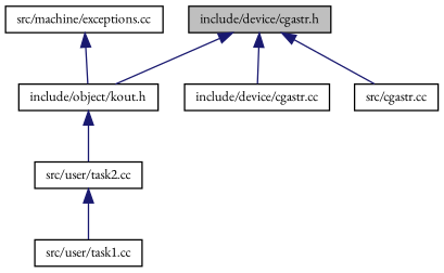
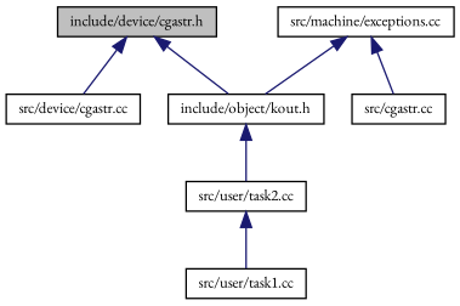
  digraph {
    fontname="EB Garamond"
    node [color=black fontname="EB Garamond" fontsize=10 shape=record]
    edge [color=midnightblue dir=back fontname="EB Garamond" fontsize=10 labelfontname=Helvetica labelfontsize=10 style=solid]
    n1 [fillcolor=grey75 fontcolor=black height=0.2 label="include/device/cgastr.h" style=filled width=0.4]
    n2 [height=0.2 label="include/object/kout.h" width=0.4]
-   n3 [height=0.2 label="include/device/cgastr.cc" width=0.4]
+   n3 [height=0.2 label="src/device/cgastr.cc" width=0.4]
    n4 [height=0.2 label="src/cgastr.cc" width=0.4]
    n5 [height=0.2 label="src/user/task2.cc" width=0.4]
    n6 [height=0.2 label="src/user/task1.cc" width=0.4]
    n7 [height=0.2 label="src/machine/exceptions.cc" width=0.4]
    n1 -> n2
    n1 -> n3
-   n1 -> n4
+   n7 -> n4
    n2 -> n5
    n5 -> n6
    n7 -> n2
  }
